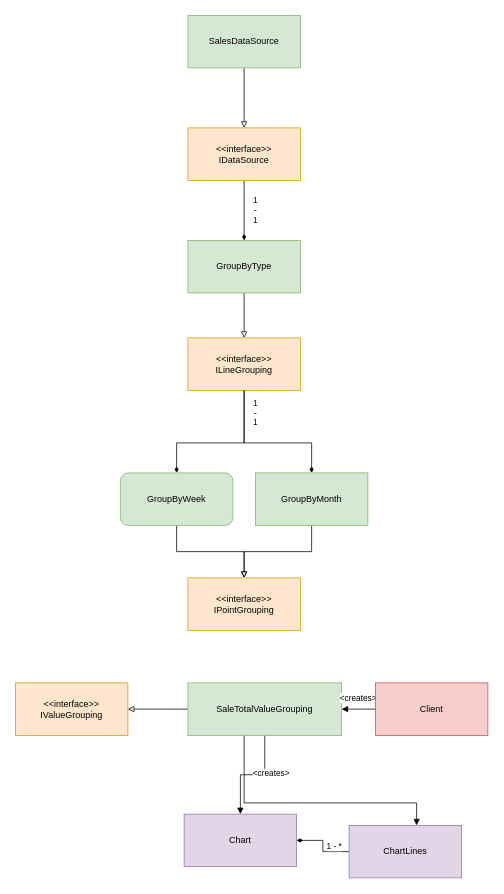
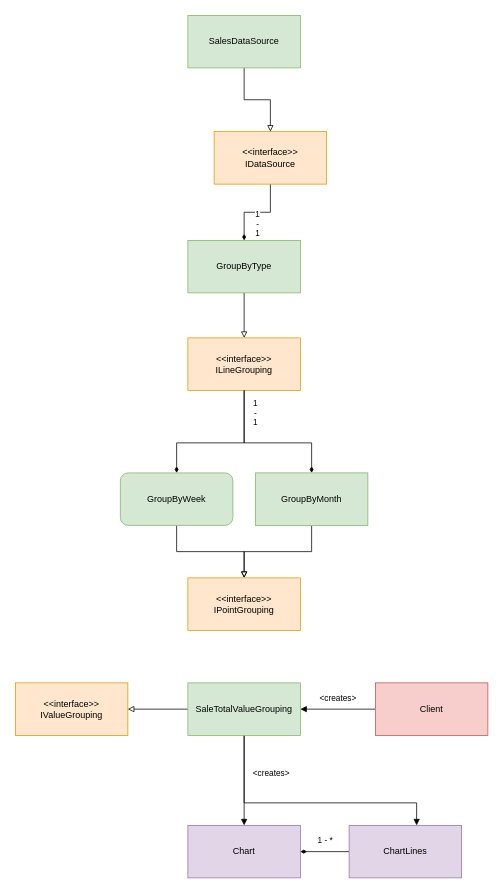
  <mxCell id="0" />
  <mxCell id="1" parent="0" />
  <mxCell id="2" value="&amp;lt;&amp;lt;interface&amp;gt;&amp;gt;&lt;br&gt;ILineGrouping" style="rounded=0;whiteSpace=wrap;html=1;fillColor=#ffe6cc;strokeColor=#d79b00;" vertex="1" parent="1"><mxGeometry x="250" y="450" width="150" height="70" as="geometry" /></mxCell>
  <mxCell id="3" value="&amp;lt;&amp;lt;interface&amp;gt;&amp;gt;&lt;br&gt;IPointGrouping" style="rounded=0;whiteSpace=wrap;html=1;fillColor=#ffe6cc;strokeColor=#d79b00;" vertex="1" parent="1"><mxGeometry x="250" y="770" width="150" height="70" as="geometry" /></mxCell>
  <mxCell id="4" value="&amp;lt;&amp;lt;interface&amp;gt;&amp;gt;&lt;br&gt;IValueGrouping" style="rounded=0;whiteSpace=wrap;html=1;fillColor=#ffe6cc;strokeColor=#d79b00;" vertex="1" parent="1"><mxGeometry x="20" y="910" width="150" height="70" as="geometry" /></mxCell>
  <mxCell id="5" style="edgeStyle=orthogonalEdgeStyle;rounded=0;orthogonalLoop=1;jettySize=auto;html=1;endArrow=block;endFill=0;" edge="1" parent="1" source="6" target="2"><mxGeometry relative="1" as="geometry" /></mxCell>
  <mxCell id="6" value="GroupByType" style="rounded=0;whiteSpace=wrap;html=1;fillColor=#d5e8d4;strokeColor=#82b366;" vertex="1" parent="1"><mxGeometry x="250" y="320" width="150" height="70" as="geometry" /></mxCell>
  <mxCell id="7" style="edgeStyle=orthogonalEdgeStyle;rounded=0;orthogonalLoop=1;jettySize=auto;html=1;endArrow=block;endFill=0;" edge="1" parent="1" source="9" target="3"><mxGeometry relative="1" as="geometry" /></mxCell>
  <mxCell id="8" style="edgeStyle=orthogonalEdgeStyle;rounded=0;orthogonalLoop=1;jettySize=auto;html=1;startArrow=diamondThin;startFill=1;endArrow=none;endFill=0;" edge="1" parent="1" source="9" target="2"><mxGeometry relative="1" as="geometry"><Array as="points"><mxPoint x="415" y="590" /><mxPoint x="325" y="590" /></Array></mxGeometry></mxCell>
  <mxCell id="9" value="GroupByMonth" style="rounded=0;whiteSpace=wrap;html=1;fillColor=#d5e8d4;strokeColor=#82b366;" vertex="1" parent="1"><mxGeometry x="340" y="630" width="150" height="70" as="geometry" /></mxCell>
  <mxCell id="10" style="edgeStyle=orthogonalEdgeStyle;rounded=0;orthogonalLoop=1;jettySize=auto;html=1;startArrow=none;startFill=0;endArrow=block;endFill=0;" edge="1" parent="1" source="12" target="3"><mxGeometry relative="1" as="geometry" /></mxCell>
  <mxCell id="11" value="1&lt;br&gt;-&lt;br&gt;1" style="edgeStyle=orthogonalEdgeStyle;rounded=0;orthogonalLoop=1;jettySize=auto;html=1;startArrow=diamondThin;startFill=1;endArrow=none;endFill=0;" edge="1" parent="1" source="12" target="2"><mxGeometry x="0.7" y="-15" relative="1" as="geometry"><Array as="points"><mxPoint x="235" y="590" /><mxPoint x="325" y="590" /></Array><mxPoint as="offset" /></mxGeometry></mxCell>
  <mxCell id="12" value="GroupByWeek" style="whiteSpace=wrap;html=1;fillColor=#d5e8d4;strokeColor=#82b366;rounded=1;" vertex="1" parent="1"><mxGeometry x="160" y="630" width="150" height="70" as="geometry" /></mxCell>
  <mxCell id="13" style="edgeStyle=orthogonalEdgeStyle;rounded=0;orthogonalLoop=1;jettySize=auto;html=1;endArrow=block;endFill=0;" edge="1" parent="1" source="17" target="4"><mxGeometry relative="1" as="geometry" /></mxCell>
  <mxCell id="14" style="edgeStyle=orthogonalEdgeStyle;rounded=0;orthogonalLoop=1;jettySize=auto;html=1;startArrow=none;startFill=0;endArrow=block;endFill=1;" edge="1" parent="1" source="17" target="19"><mxGeometry relative="1" as="geometry" /></mxCell>
  <mxCell id="15" style="edgeStyle=orthogonalEdgeStyle;rounded=0;orthogonalLoop=1;jettySize=auto;html=1;startArrow=none;startFill=0;endArrow=block;endFill=1;" edge="1" parent="1" source="17" target="20"><mxGeometry relative="1" as="geometry"><Array as="points"><mxPoint x="325" y="1070" /><mxPoint x="555" y="1070" /></Array></mxGeometry></mxCell>
  <mxCell id="16" value="&amp;lt;creates&amp;gt;" style="edgeLabel;html=1;align=center;verticalAlign=middle;resizable=0;points=[];" vertex="1" connectable="0" parent="15"><mxGeometry x="0.331" y="4" relative="1" as="geometry"><mxPoint x="-108" y="-36" as="offset" /></mxGeometry></mxCell>
- <mxCell id="17" value="SaleTotalValueGrouping" style="rounded=0;whiteSpace=wrap;html=1;fillColor=#d5e8d4;strokeColor=#82b366;" vertex="1" parent="1"><mxGeometry x="250" y="910" width="205" height="70" as="geometry" /></mxCell>
+ <mxCell id="17" value="SaleTotalValueGrouping" style="rounded=0;whiteSpace=wrap;html=1;fillColor=#d5e8d4;strokeColor=#82b366;" vertex="1" parent="1"><mxGeometry x="250" y="910" width="150" height="70" as="geometry" /></mxCell>
  <mxCell id="18" value="1 - *" style="edgeStyle=orthogonalEdgeStyle;rounded=0;orthogonalLoop=1;jettySize=auto;html=1;startArrow=diamondThin;startFill=1;endArrow=none;endFill=0;" edge="1" parent="1" source="19" target="20"><mxGeometry y="15" relative="1" as="geometry"><mxPoint as="offset" /></mxGeometry></mxCell>
- <mxCell id="19" value="Chart" style="rounded=0;whiteSpace=wrap;html=1;fillColor=#e1d5e7;strokeColor=#9673a6;" vertex="1" parent="1"><mxGeometry x="245" y="1085" width="150" height="70" as="geometry" /></mxCell>
+ <mxCell id="19" value="Chart" style="rounded=0;whiteSpace=wrap;html=1;fillColor=#e1d5e7;strokeColor=#9673a6;" vertex="1" parent="1"><mxGeometry x="250" y="1100" width="150" height="70" as="geometry" /></mxCell>
  <mxCell id="20" value="ChartLines" style="rounded=0;whiteSpace=wrap;html=1;fillColor=#e1d5e7;strokeColor=#9673a6;" vertex="1" parent="1"><mxGeometry x="465" y="1100" width="150" height="70" as="geometry" /></mxCell>
  <mxCell id="21" value="&amp;lt;creates&amp;gt;" style="edgeStyle=orthogonalEdgeStyle;rounded=0;orthogonalLoop=1;jettySize=auto;html=1;startArrow=none;startFill=0;endArrow=block;endFill=1;" edge="1" parent="1" source="22" target="17"><mxGeometry y="-15" relative="1" as="geometry"><mxPoint as="offset" /></mxGeometry></mxCell>
  <mxCell id="22" value="Client" style="rounded=0;whiteSpace=wrap;html=1;fillColor=#f8cecc;strokeColor=#b85450;" vertex="1" parent="1"><mxGeometry x="500" y="910" width="150" height="70" as="geometry" /></mxCell>
  <mxCell id="23" value="1&lt;br&gt;-&lt;br&gt;1" style="edgeStyle=orthogonalEdgeStyle;rounded=0;orthogonalLoop=1;jettySize=auto;html=1;startArrow=none;startFill=0;endArrow=diamondThin;endFill=1;" edge="1" parent="1" source="24" target="6"><mxGeometry y="15" relative="1" as="geometry"><mxPoint as="offset" /></mxGeometry></mxCell>
- <mxCell id="24" value="&amp;lt;&amp;lt;interface&amp;gt;&amp;gt;&lt;br&gt;IDataSource" style="rounded=0;whiteSpace=wrap;html=1;fillColor=#ffe6cc;strokeColor=#d79b00;" vertex="1" parent="1"><mxGeometry x="250" y="170" width="150" height="70" as="geometry" /></mxCell>
+ <mxCell id="24" value="&amp;lt;&amp;lt;interface&amp;gt;&amp;gt;&lt;br&gt;IDataSource" style="rounded=0;whiteSpace=wrap;html=1;fillColor=#ffe6cc;strokeColor=#d79b00;" vertex="1" parent="1"><mxGeometry x="285" y="175" width="150" height="70" as="geometry" /></mxCell>
  <mxCell id="25" style="edgeStyle=orthogonalEdgeStyle;rounded=0;orthogonalLoop=1;jettySize=auto;html=1;startArrow=none;startFill=0;endArrow=block;endFill=0;" edge="1" parent="1" source="26" target="24"><mxGeometry relative="1" as="geometry" /></mxCell>
  <mxCell id="26" value="SalesDataSource" style="rounded=0;whiteSpace=wrap;html=1;fillColor=#d5e8d4;strokeColor=#82b366;" vertex="1" parent="1"><mxGeometry x="250" y="20" width="150" height="70" as="geometry" /></mxCell>
